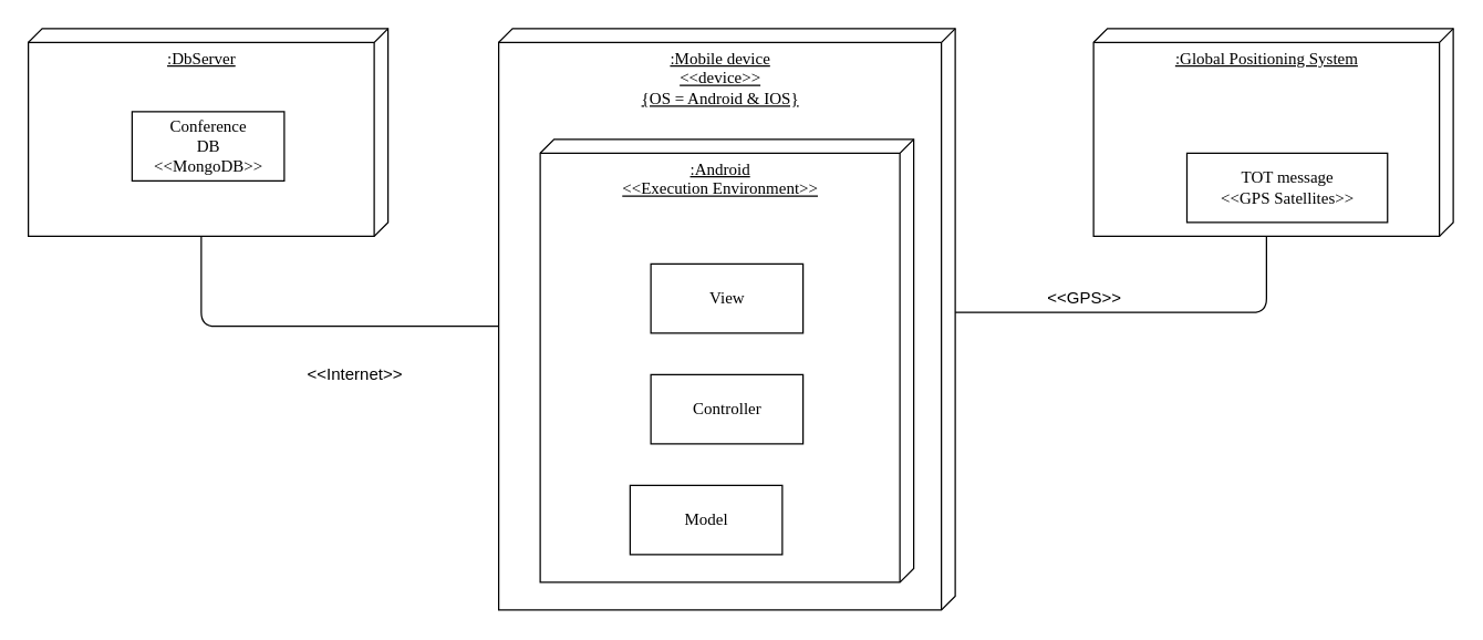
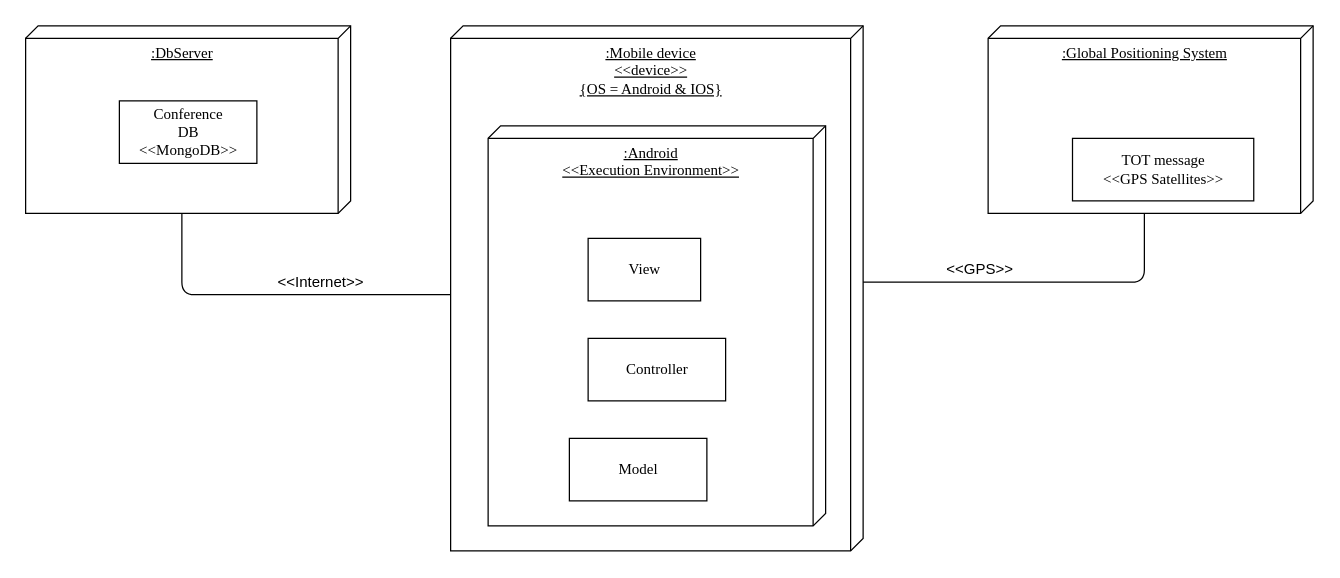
  <mxCell id="0" />
  <mxCell id="1" parent="0" />
  <mxCell id="2" value=":Mobile device&lt;br&gt;&amp;lt;&amp;lt;device&amp;gt;&amp;gt;&lt;br&gt;{OS = Android &amp;amp; IOS}" style="verticalAlign=top;align=center;spacingTop=8;spacingLeft=2;spacingRight=12;shape=cube;size=10;direction=south;fontStyle=4;html=1;rounded=0;shadow=0;comic=0;labelBackgroundColor=none;strokeWidth=1;fontFamily=Verdana;fontSize=12" parent="1" vertex="1"><mxGeometry x="360" y="20" width="330" height="420" as="geometry" /></mxCell>
  <mxCell id="3" value=":Android&lt;br&gt;&amp;lt;&amp;lt;Execution Environment&amp;gt;&amp;gt;" style="verticalAlign=top;align=center;spacingTop=8;spacingLeft=2;spacingRight=12;shape=cube;size=10;direction=south;fontStyle=4;html=1;rounded=0;shadow=0;comic=0;labelBackgroundColor=none;strokeWidth=1;fontFamily=Verdana;fontSize=12" parent="1" vertex="1"><mxGeometry x="390" y="100" width="270" height="320" as="geometry" /></mxCell>
  <mxCell id="4" value=":DbServer" style="verticalAlign=top;align=center;spacingTop=8;spacingLeft=2;spacingRight=12;shape=cube;size=10;direction=south;fontStyle=4;html=1;rounded=0;shadow=0;comic=0;labelBackgroundColor=none;strokeWidth=1;fontFamily=Verdana;fontSize=12" parent="1" vertex="1"><mxGeometry y="20" width="260" height="150" as="geometry" x="20" /></mxCell>
- <mxCell id="5" value="View" style="html=1;rounded=0;shadow=0;comic=0;labelBackgroundColor=none;strokeWidth=1;fontFamily=Verdana;fontSize=12;align=center;" parent="1" vertex="1"><mxGeometry x="470" y="190" width="110" height="50" as="geometry" /></mxCell>
+ <mxCell id="5" value="View" style="html=1;rounded=0;shadow=0;comic=0;labelBackgroundColor=none;strokeWidth=1;fontFamily=Verdana;fontSize=12;align=center;" parent="1" vertex="1"><mxGeometry x="470" y="190" width="90" height="50" as="geometry" /></mxCell>
  <mxCell id="6" value="Conference&lt;br&gt;DB&lt;br&gt;&amp;lt;&amp;lt;MongoDB&amp;gt;&amp;gt;" style="html=1;rounded=0;shadow=0;comic=0;labelBackgroundColor=none;strokeWidth=1;fontFamily=Verdana;fontSize=12;align=center;" parent="1" vertex="1"><mxGeometry x="95" y="80" width="110" height="50" as="geometry" /></mxCell>
- <mxCell id="7" value="&amp;lt;&amp;lt;Internet&amp;gt;&amp;gt;" style="text;html=1;resizable=0;points=[];autosize=1;align=left;verticalAlign=top;spacingTop=-4;" parent="1" vertex="1"><mxGeometry x="220" y="260" width="80" height="20" as="geometry" /></mxCell>
+ <mxCell id="7" value="&amp;lt;&amp;lt;Internet&amp;gt;&amp;gt;" style="text;html=1;resizable=0;points=[];autosize=1;align=left;verticalAlign=top;spacingTop=-4;" parent="1" vertex="1"><mxGeometry x="220" y="215" width="80" height="20" as="geometry" /></mxCell>
  <mxCell id="8" value="Controller" style="html=1;rounded=0;shadow=0;comic=0;labelBackgroundColor=none;strokeWidth=1;fontFamily=Verdana;fontSize=12;align=center;" parent="1" vertex="1"><mxGeometry x="470" y="270" width="110" height="50" as="geometry" /></mxCell>
  <mxCell id="9" value="Model" style="html=1;rounded=0;shadow=0;comic=0;labelBackgroundColor=none;strokeWidth=1;fontFamily=Verdana;fontSize=12;align=center;" parent="1" vertex="1"><mxGeometry x="455" y="350" width="110" height="50" as="geometry" /></mxCell>
  <mxCell id="10" value=":Global Positioning System" style="verticalAlign=top;align=center;spacingTop=8;spacingLeft=2;spacingRight=12;shape=cube;size=10;direction=south;fontStyle=4;html=1;rounded=0;shadow=0;comic=0;labelBackgroundColor=none;strokeWidth=1;fontFamily=Verdana;fontSize=12" parent="1" vertex="1"><mxGeometry x="790" y="20" width="260" height="150" as="geometry" /></mxCell>
  <mxCell id="11" value="" style="endArrow=none;html=1;entryX=0;entryY=0;entryDx=150;entryDy=135;entryPerimeter=0;exitX=0;exitY=0;exitDx=215;exitDy=330;exitPerimeter=0;" parent="1" source="2" target="4" edge="1"><mxGeometry width="50" height="50" relative="1" as="geometry"><mxPoint x="30" y="510" as="sourcePoint" /><mxPoint x="80" y="460" as="targetPoint" /><Array as="points"><mxPoint x="145" y="235" /></Array></mxGeometry></mxCell>
  <mxCell id="12" value="" style="endArrow=none;html=1;entryX=0;entryY=0;entryDx=150;entryDy=135;entryPerimeter=0;exitX=0;exitY=0;exitDx=205;exitDy=0;exitPerimeter=0;" parent="1" source="2" target="10" edge="1"><mxGeometry width="50" height="50" relative="1" as="geometry"><mxPoint x="30" y="510" as="sourcePoint" /><mxPoint x="80" y="460" as="targetPoint" /><Array as="points"><mxPoint x="915" y="225" /></Array></mxGeometry></mxCell>
  <mxCell id="13" value="&amp;lt;&amp;lt;GPS&amp;gt;&amp;gt;" style="text;html=1;resizable=0;points=[];autosize=1;align=left;verticalAlign=top;spacingTop=-4;" parent="1" vertex="1"><mxGeometry x="755" y="205" width="70" height="20" as="geometry" /></mxCell>
  <mxCell id="14" value="TOT message&lt;br&gt;&lt;span&gt;&amp;lt;&amp;lt;GPS Satellites&amp;gt;&amp;gt;&lt;/span&gt;" style="html=1;rounded=0;shadow=0;comic=0;labelBackgroundColor=none;strokeWidth=1;fontFamily=Verdana;fontSize=12;align=center;" parent="1" vertex="1"><mxGeometry x="857.5" y="110" width="145" height="50" as="geometry" /></mxCell>
